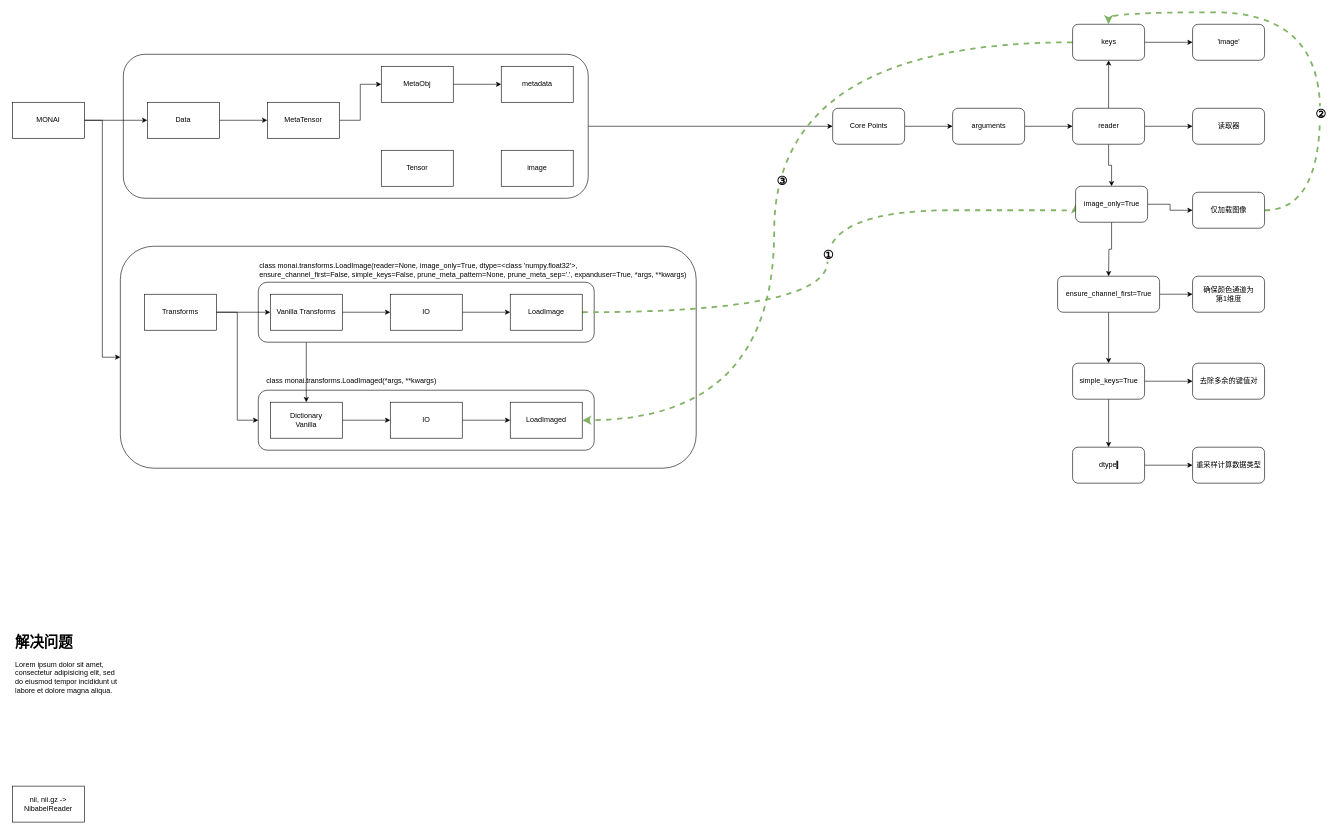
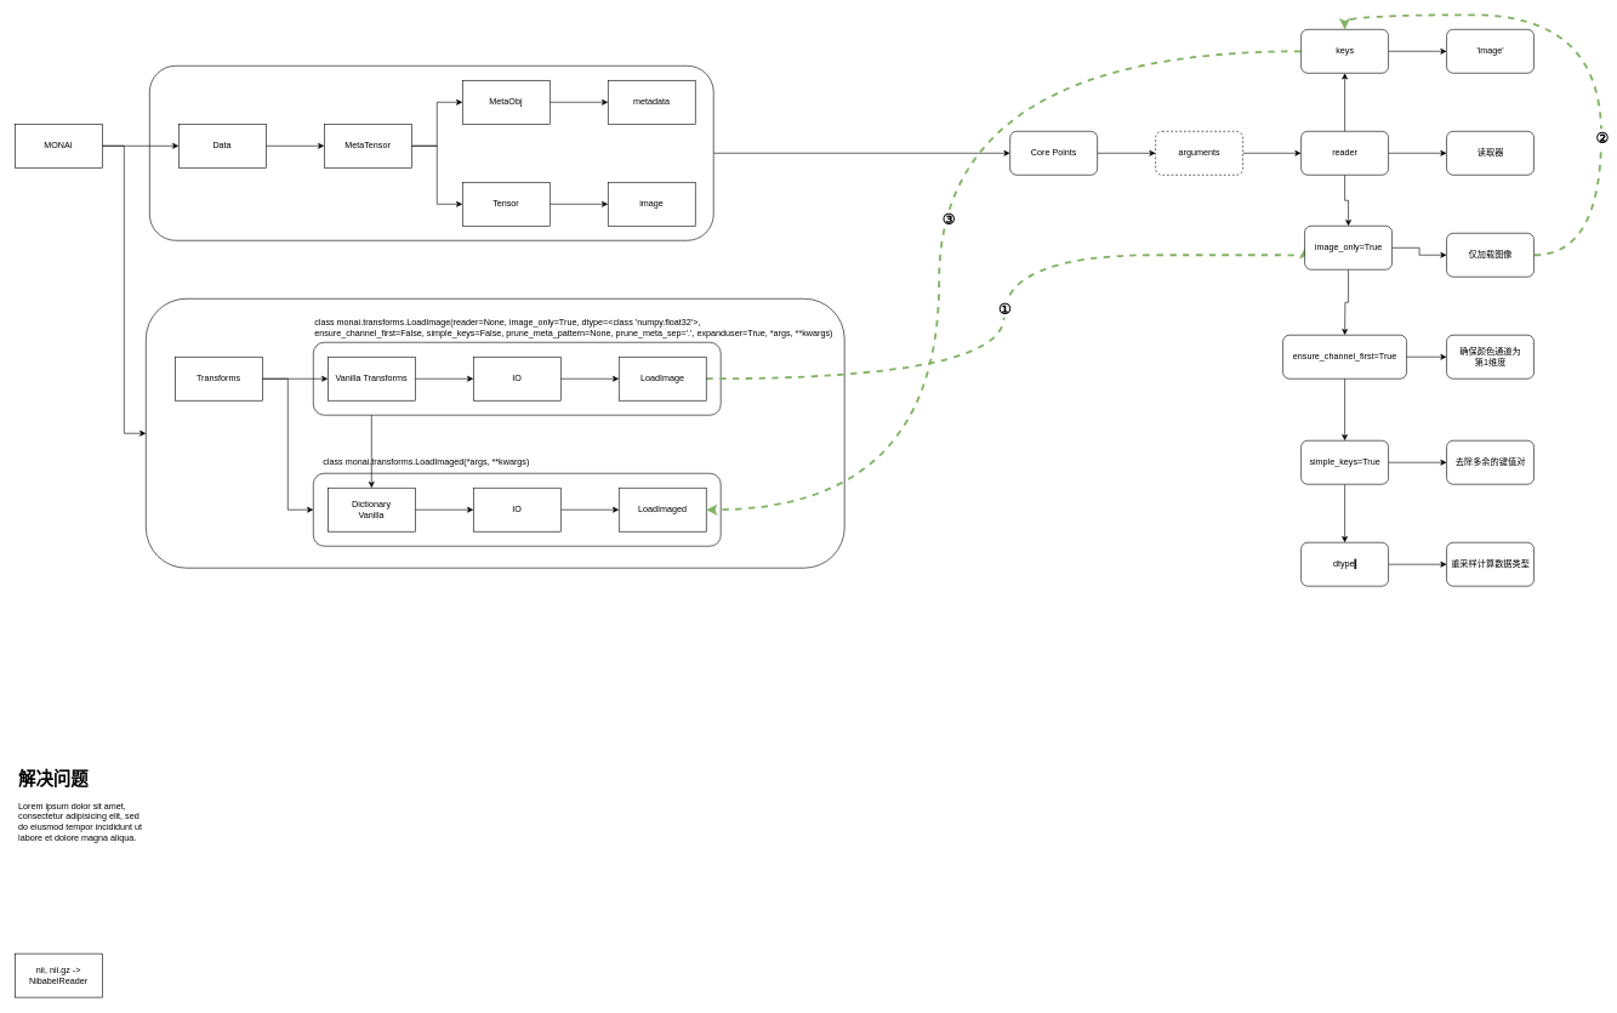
  <mxCell id="0" />
  <mxCell id="1" parent="0" />
  <mxCell id="2" value="" style="rounded=1;whiteSpace=wrap;html=1;" parent="1" vertex="1"><mxGeometry x="200" y="410" width="960" height="370" as="geometry" /></mxCell>
  <mxCell id="3" value="" style="rounded=1;whiteSpace=wrap;html=1;" parent="1" vertex="1"><mxGeometry x="430" y="650" width="560" height="100" as="geometry" /></mxCell>
  <mxCell id="4" value="" style="edgeStyle=orthogonalEdgeStyle;rounded=0;orthogonalLoop=1;jettySize=auto;html=1;" parent="1" source="24" target="26" edge="1"><mxGeometry relative="1" as="geometry" /></mxCell>
  <mxCell id="5" value="" style="rounded=1;whiteSpace=wrap;html=1;" parent="1" vertex="1"><mxGeometry x="430" y="470" width="560" height="100" as="geometry" /></mxCell>
  <mxCell id="6" value="" style="edgeStyle=orthogonalEdgeStyle;rounded=0;orthogonalLoop=1;jettySize=auto;html=1;" parent="1" source="7" target="40" edge="1"><mxGeometry relative="1" as="geometry" /></mxCell>
  <mxCell id="7" value="" style="rounded=1;whiteSpace=wrap;html=1;" parent="1" vertex="1"><mxGeometry x="205" y="90" width="775" height="240" as="geometry" /></mxCell>
  <mxCell id="8" value="" style="edgeStyle=orthogonalEdgeStyle;rounded=0;orthogonalLoop=1;jettySize=auto;html=1;" parent="1" source="10" target="12" edge="1"><mxGeometry relative="1" as="geometry" /></mxCell>
  <mxCell id="9" style="edgeStyle=orthogonalEdgeStyle;rounded=0;orthogonalLoop=1;jettySize=auto;html=1;entryX=0;entryY=0.5;entryDx=0;entryDy=0;" parent="1" source="10" target="2" edge="1"><mxGeometry relative="1" as="geometry" /></mxCell>
  <mxCell id="10" value="MONAI" style="rounded=0;whiteSpace=wrap;html=1;" parent="1" vertex="1"><mxGeometry x="20" y="170" width="120" height="60" as="geometry" /></mxCell>
  <mxCell id="11" value="" style="edgeStyle=orthogonalEdgeStyle;rounded=0;orthogonalLoop=1;jettySize=auto;html=1;" parent="1" source="12" target="15" edge="1"><mxGeometry relative="1" as="geometry" /></mxCell>
  <mxCell id="12" value="Data" style="rounded=0;whiteSpace=wrap;html=1;" parent="1" vertex="1"><mxGeometry x="245" y="170" width="120" height="60" as="geometry" /></mxCell>
  <mxCell id="13" value="" style="edgeStyle=orthogonalEdgeStyle;rounded=0;orthogonalLoop=1;jettySize=auto;html=1;" parent="1" source="15" target="17" edge="1"><mxGeometry relative="1" as="geometry" /></mxCell>
+ <mxCell id="14" style="edgeStyle=orthogonalEdgeStyle;rounded=0;orthogonalLoop=1;jettySize=auto;html=1;entryX=0;entryY=0.5;entryDx=0;entryDy=0;" parent="1" source="15" target="19" edge="1"><mxGeometry relative="1" as="geometry" /></mxCell>
  <mxCell id="15" value="MetaTensor" style="rounded=0;whiteSpace=wrap;html=1;" parent="1" vertex="1"><mxGeometry x="445" y="170" width="120" height="60" as="geometry" /></mxCell>
  <mxCell id="16" value="" style="edgeStyle=orthogonalEdgeStyle;rounded=0;orthogonalLoop=1;jettySize=auto;html=1;" parent="1" source="17" target="37" edge="1"><mxGeometry relative="1" as="geometry" /></mxCell>
  <mxCell id="17" value="MetaObj" style="rounded=0;whiteSpace=wrap;html=1;" parent="1" vertex="1"><mxGeometry x="635" y="110" width="120" height="60" as="geometry" /></mxCell>
+ <mxCell id="18" value="" style="edgeStyle=orthogonalEdgeStyle;rounded=0;orthogonalLoop=1;jettySize=auto;html=1;" parent="1" source="19" target="38" edge="1"><mxGeometry relative="1" as="geometry" /></mxCell>
  <mxCell id="19" value="Tensor" style="rounded=0;whiteSpace=wrap;html=1;" parent="1" vertex="1"><mxGeometry x="635" y="250" width="120" height="60" as="geometry" /></mxCell>
  <mxCell id="20" value="" style="edgeStyle=orthogonalEdgeStyle;rounded=0;orthogonalLoop=1;jettySize=auto;html=1;" parent="1" source="22" target="24" edge="1"><mxGeometry relative="1" as="geometry" /></mxCell>
  <mxCell id="21" style="edgeStyle=orthogonalEdgeStyle;rounded=0;orthogonalLoop=1;jettySize=auto;html=1;entryX=0;entryY=0.5;entryDx=0;entryDy=0;" parent="1" source="22" target="3" edge="1"><mxGeometry relative="1" as="geometry" /></mxCell>
  <mxCell id="22" value="Transforms" style="rounded=0;whiteSpace=wrap;html=1;" parent="1" vertex="1"><mxGeometry x="240" y="490" width="120" height="60" as="geometry" /></mxCell>
  <mxCell id="23" value="" style="edgeStyle=orthogonalEdgeStyle;rounded=0;orthogonalLoop=1;jettySize=auto;html=1;" parent="1" source="24" target="28" edge="1"><mxGeometry relative="1" as="geometry" /></mxCell>
  <mxCell id="24" value="Vanilla Transforms" style="whiteSpace=wrap;html=1;rounded=0;" parent="1" vertex="1"><mxGeometry x="450" y="490" width="120" height="60" as="geometry" /></mxCell>
  <mxCell id="25" value="" style="edgeStyle=orthogonalEdgeStyle;rounded=0;orthogonalLoop=1;jettySize=auto;html=1;" parent="1" source="26" target="34" edge="1"><mxGeometry relative="1" as="geometry" /></mxCell>
  <mxCell id="26" value="Dictionary &lt;br&gt;Vanilla" style="whiteSpace=wrap;html=1;rounded=0;" parent="1" vertex="1"><mxGeometry x="450" y="670" width="120" height="60" as="geometry" /></mxCell>
  <mxCell id="27" value="" style="edgeStyle=orthogonalEdgeStyle;rounded=0;orthogonalLoop=1;jettySize=auto;html=1;" parent="1" source="28" target="31" edge="1"><mxGeometry relative="1" as="geometry" /></mxCell>
  <mxCell id="28" value="IO" style="whiteSpace=wrap;html=1;rounded=0;" parent="1" vertex="1"><mxGeometry x="650" y="490" width="120" height="60" as="geometry" /></mxCell>
  <mxCell id="29" style="edgeStyle=orthogonalEdgeStyle;rounded=0;orthogonalLoop=1;jettySize=auto;html=1;entryX=0;entryY=0.5;entryDx=0;entryDy=0;dashed=1;fontStyle=1;strokeWidth=3;strokeColor=#82b366;curved=1;exitX=1;exitY=0.5;exitDx=0;exitDy=0;labelBorderColor=none;fillColor=#d5e8d4;" parent="1" source="31" target="51" edge="1"><mxGeometry relative="1" as="geometry"><Array as="points"><mxPoint x="1379" y="520" /><mxPoint x="1379" y="350" /></Array></mxGeometry></mxCell>
  <mxCell id="30" value="&lt;span style=&quot;font-size: 20px;&quot;&gt;①&lt;/span&gt;" style="edgeLabel;html=1;align=center;verticalAlign=middle;resizable=0;points=[];fontColor=default;fontStyle=1;fontSize=20;labelBorderColor=none;" parent="29" vertex="1" connectable="0"><mxGeometry x="0.116" relative="1" as="geometry"><mxPoint y="52" as="offset" /></mxGeometry></mxCell>
  <mxCell id="31" value="LoadImage" style="whiteSpace=wrap;html=1;rounded=0;" parent="1" vertex="1"><mxGeometry x="850" y="490" width="120" height="60" as="geometry" /></mxCell>
  <mxCell id="32" value="class monai.transforms.LoadImage(reader=None, image_only=True, dtype=&amp;lt;class 'numpy.float32'&amp;gt;, &lt;br&gt;ensure_channel_first=False, simple_keys=False, prune_meta_pattern=None, prune_meta_sep='.', expanduser=True, *args, **kwargs)" style="text;html=1;align=left;verticalAlign=middle;resizable=0;points=[];autosize=1;strokeColor=none;fillColor=none;" parent="1" vertex="1"><mxGeometry x="430" y="430" width="740" height="40" as="geometry" /></mxCell>
  <mxCell id="33" value="" style="edgeStyle=orthogonalEdgeStyle;rounded=0;orthogonalLoop=1;jettySize=auto;html=1;" parent="1" source="34" target="35" edge="1"><mxGeometry relative="1" as="geometry" /></mxCell>
  <mxCell id="34" value="IO" style="whiteSpace=wrap;html=1;rounded=0;" parent="1" vertex="1"><mxGeometry x="650" y="670" width="120" height="60" as="geometry" /></mxCell>
  <mxCell id="35" value="LoadImaged" style="whiteSpace=wrap;html=1;rounded=0;" parent="1" vertex="1"><mxGeometry x="850" y="670" width="120" height="60" as="geometry" /></mxCell>
  <mxCell id="36" value="class monai.transforms.LoadImaged(*args, **kwargs)" style="text;html=1;align=center;verticalAlign=middle;resizable=0;points=[];autosize=1;strokeColor=none;fillColor=none;" parent="1" vertex="1"><mxGeometry x="430" y="620" width="310" height="30" as="geometry" /></mxCell>
  <mxCell id="37" value="metadata" style="rounded=0;whiteSpace=wrap;html=1;" parent="1" vertex="1"><mxGeometry x="835" y="110" width="120" height="60" as="geometry" /></mxCell>
  <mxCell id="38" value="image" style="rounded=0;whiteSpace=wrap;html=1;" parent="1" vertex="1"><mxGeometry x="835" y="250" width="120" height="60" as="geometry" /></mxCell>
  <mxCell id="39" value="" style="edgeStyle=orthogonalEdgeStyle;rounded=0;orthogonalLoop=1;jettySize=auto;html=1;" parent="1" source="40" target="42" edge="1"><mxGeometry relative="1" as="geometry" /></mxCell>
  <mxCell id="40" value="Core Points" style="whiteSpace=wrap;html=1;rounded=1;" parent="1" vertex="1"><mxGeometry x="1387.5" y="180" width="120" height="60" as="geometry" /></mxCell>
  <mxCell id="41" value="" style="edgeStyle=orthogonalEdgeStyle;rounded=0;orthogonalLoop=1;jettySize=auto;html=1;" parent="1" source="42" target="46" edge="1"><mxGeometry relative="1" as="geometry" /></mxCell>
- <mxCell id="42" value="arguments" style="whiteSpace=wrap;html=1;rounded=1;" parent="1" vertex="1"><mxGeometry x="1587.5" y="180" width="120" height="60" as="geometry" /></mxCell>
+ <mxCell id="42" value="arguments" style="whiteSpace=wrap;html=1;rounded=1;dashed=1;" parent="1" vertex="1"><mxGeometry x="1587.5" y="180" width="120" height="60" as="geometry" /></mxCell>
  <mxCell id="43" value="" style="edgeStyle=orthogonalEdgeStyle;rounded=0;orthogonalLoop=1;jettySize=auto;html=1;" parent="1" source="46" target="51" edge="1"><mxGeometry relative="1" as="geometry" /></mxCell>
  <mxCell id="44" value="" style="edgeStyle=orthogonalEdgeStyle;rounded=0;orthogonalLoop=1;jettySize=auto;html=1;" parent="1" source="46" target="59" edge="1"><mxGeometry relative="1" as="geometry" /></mxCell>
  <mxCell id="45" value="" style="edgeStyle=orthogonalEdgeStyle;rounded=0;orthogonalLoop=1;jettySize=auto;html=1;" parent="1" source="46" target="69" edge="1"><mxGeometry relative="1" as="geometry" /></mxCell>
  <mxCell id="46" value="reader" style="whiteSpace=wrap;html=1;rounded=1;" parent="1" vertex="1"><mxGeometry x="1787.5" y="180" width="120" height="60" as="geometry" /></mxCell>
  <mxCell id="47" value="" style="edgeStyle=orthogonalEdgeStyle;rounded=0;orthogonalLoop=1;jettySize=auto;html=1;" parent="1" source="51" edge="1"><mxGeometry relative="1" as="geometry"><mxPoint x="1847.5" y="460" as="targetPoint" /></mxGeometry></mxCell>
  <mxCell id="48" value="" style="edgeStyle=orthogonalEdgeStyle;rounded=0;orthogonalLoop=1;jettySize=auto;html=1;" parent="1" source="51" target="60" edge="1"><mxGeometry relative="1" as="geometry" /></mxCell>
  <mxCell id="49" style="edgeStyle=orthogonalEdgeStyle;rounded=0;orthogonalLoop=1;jettySize=auto;html=1;entryX=0.5;entryY=0;entryDx=0;entryDy=0;exitX=1;exitY=0.5;exitDx=0;exitDy=0;fontStyle=1;dashed=1;strokeWidth=3;strokeColor=#82b366;curved=1;labelBorderColor=none;fillColor=#d5e8d4;" parent="1" source="60" target="69" edge="1"><mxGeometry relative="1" as="geometry"><Array as="points"><mxPoint x="2200" y="350" /><mxPoint x="2200" y="20" /><mxPoint x="1848" y="20" /></Array></mxGeometry></mxCell>
  <mxCell id="50" value="&lt;font style=&quot;font-size: 20px;&quot;&gt;&lt;b style=&quot;font-size: 20px;&quot;&gt;②&lt;/b&gt;&lt;/font&gt;" style="edgeLabel;html=1;align=center;verticalAlign=middle;resizable=0;points=[];fontColor=default;fontSize=20;" parent="49" vertex="1" connectable="0"><mxGeometry x="-0.359" relative="1" as="geometry"><mxPoint as="offset" /></mxGeometry></mxCell>
  <mxCell id="51" value="image_only=True" style="whiteSpace=wrap;html=1;rounded=1;" parent="1" vertex="1"><mxGeometry x="1792.5" y="310" width="120" height="60" as="geometry" /></mxCell>
  <mxCell id="52" value="" style="edgeStyle=orthogonalEdgeStyle;rounded=0;orthogonalLoop=1;jettySize=auto;html=1;" parent="1" target="55" edge="1"><mxGeometry relative="1" as="geometry"><mxPoint x="1847.5" y="520" as="sourcePoint" /></mxGeometry></mxCell>
  <mxCell id="53" value="" style="edgeStyle=orthogonalEdgeStyle;rounded=0;orthogonalLoop=1;jettySize=auto;html=1;" parent="1" source="55" target="58" edge="1"><mxGeometry relative="1" as="geometry" /></mxCell>
  <mxCell id="54" value="" style="edgeStyle=orthogonalEdgeStyle;rounded=0;orthogonalLoop=1;jettySize=auto;html=1;" parent="1" source="55" target="61" edge="1"><mxGeometry relative="1" as="geometry" /></mxCell>
  <mxCell id="55" value="ensure_channel_first=True" style="whiteSpace=wrap;html=1;rounded=1;" parent="1" vertex="1"><mxGeometry x="1762.5" y="460" width="170" height="60" as="geometry" /></mxCell>
  <mxCell id="56" value="" style="edgeStyle=orthogonalEdgeStyle;rounded=0;orthogonalLoop=1;jettySize=auto;html=1;" parent="1" source="58" target="62" edge="1"><mxGeometry relative="1" as="geometry" /></mxCell>
  <mxCell id="57" value="" style="edgeStyle=orthogonalEdgeStyle;rounded=0;orthogonalLoop=1;jettySize=auto;html=1;" parent="1" source="58" target="64" edge="1"><mxGeometry relative="1" as="geometry" /></mxCell>
  <mxCell id="58" value="simple_keys=True" style="whiteSpace=wrap;html=1;rounded=1;" parent="1" vertex="1"><mxGeometry x="1787.5" y="605" width="120" height="60" as="geometry" /></mxCell>
  <mxCell id="59" value="读取器" style="whiteSpace=wrap;html=1;rounded=1;" parent="1" vertex="1"><mxGeometry x="1987.5" y="180" width="120" height="60" as="geometry" /></mxCell>
  <mxCell id="60" value="仅加载图像" style="whiteSpace=wrap;html=1;rounded=1;" parent="1" vertex="1"><mxGeometry x="1987.5" y="320" width="120" height="60" as="geometry" /></mxCell>
  <mxCell id="61" value="确保颜色通道为&lt;br&gt;第1维度" style="whiteSpace=wrap;html=1;rounded=1;" parent="1" vertex="1"><mxGeometry x="1987.5" y="460" width="120" height="60" as="geometry" /></mxCell>
  <mxCell id="62" value="去除多余的键值对" style="whiteSpace=wrap;html=1;rounded=1;" parent="1" vertex="1"><mxGeometry x="1987.5" y="605" width="120" height="60" as="geometry" /></mxCell>
  <mxCell id="63" value="" style="edgeStyle=orthogonalEdgeStyle;rounded=0;orthogonalLoop=1;jettySize=auto;html=1;" parent="1" source="64" target="65" edge="1"><mxGeometry relative="1" as="geometry" /></mxCell>
  <mxCell id="64" value="dtype&lt;span style=&quot;color: rgb(206, 214, 221); font-family: Roboto, sans-serif; font-variant-ligatures: none; text-align: left; background-color: rgb(20, 24, 30);&quot;&gt;&amp;nbsp;&lt;/span&gt;" style="whiteSpace=wrap;html=1;rounded=1;" parent="1" vertex="1"><mxGeometry x="1787.5" y="745" width="120" height="60" as="geometry" /></mxCell>
  <mxCell id="65" value="重采样计算数据类型" style="whiteSpace=wrap;html=1;rounded=1;" parent="1" vertex="1"><mxGeometry x="1987.5" y="745" width="120" height="60" as="geometry" /></mxCell>
  <mxCell id="66" value="" style="edgeStyle=orthogonalEdgeStyle;rounded=0;orthogonalLoop=1;jettySize=auto;html=1;" parent="1" source="69" target="70" edge="1"><mxGeometry relative="1" as="geometry" /></mxCell>
  <mxCell id="67" style="edgeStyle=orthogonalEdgeStyle;rounded=0;orthogonalLoop=1;jettySize=auto;html=1;entryX=1;entryY=0.5;entryDx=0;entryDy=0;dashed=1;curved=1;strokeColor=#82b366;labelBorderColor=none;fillColor=#d5e8d4;fontStyle=1;strokeWidth=3;" parent="1" source="69" target="35" edge="1"><mxGeometry relative="1" as="geometry"><Array as="points"><mxPoint x="1290" y="70" /><mxPoint x="1290" y="700" /></Array></mxGeometry></mxCell>
  <mxCell id="68" value="③" style="edgeLabel;html=1;align=center;verticalAlign=middle;resizable=0;points=[];fontColor=default;fontSize=20;fontStyle=1" parent="67" vertex="1" connectable="0"><mxGeometry x="0.004" y="12" relative="1" as="geometry"><mxPoint as="offset" /></mxGeometry></mxCell>
  <mxCell id="69" value="keys" style="whiteSpace=wrap;html=1;rounded=1;" parent="1" vertex="1"><mxGeometry x="1787.5" y="40" width="120" height="60" as="geometry" /></mxCell>
  <mxCell id="70" value="&lt;div style=&quot;&quot;&gt;'image'&lt;/div&gt;" style="whiteSpace=wrap;html=1;rounded=1;align=center;" parent="1" vertex="1"><mxGeometry x="1987.5" y="40" width="120" height="60" as="geometry" /></mxCell>
  <mxCell id="71" value="&lt;h1&gt;解决问题&lt;/h1&gt;&lt;p&gt;Lorem ipsum dolor sit amet, consectetur adipisicing elit, sed do eiusmod tempor incididunt ut labore et dolore magna aliqua.&lt;/p&gt;" style="text;html=1;strokeColor=none;fillColor=none;spacing=5;spacingTop=-20;whiteSpace=wrap;overflow=hidden;rounded=0;" vertex="1" parent="1"><mxGeometry x="20" y="1050" width="190" height="120" as="geometry" /></mxCell>
  <mxCell id="72" value="nii, nii.gz -&amp;gt; NibabelReader" style="rounded=0;whiteSpace=wrap;html=1;" vertex="1" parent="1"><mxGeometry x="20" y="1310" width="120" height="60" as="geometry" /></mxCell>
